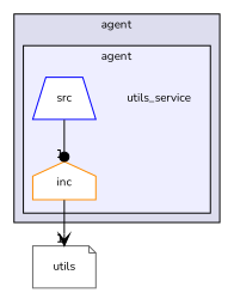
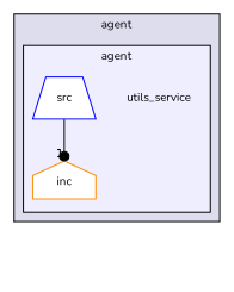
  digraph {
    compound=true
    fontname=Nunito
    node [color=darkorange fontname=Nunito fontsize=10 fillcolor=white style=filled]
    edge [fontname=Nunito headlabel=1 labeldistance=1.5 labelfontname=Helvetica labelfontsize=10]
    n1 [label=utils_service shape=plaintext fillcolor="" style=""]
    n2 [label=inc shape=house]
    n3 [color=blue label=src shape=trapezium]
-   n4 [color=gray40 label=utils shape=note]
    subgraph cluster_1 {
      bgcolor="#ddddee"
      fontsize=10
      label=agent
      pencolor=black
      subgraph cluster_2 {
        bgcolor="#eeeeff"
        fontsize=10
        label=agent
        pencolor=black
        n1
        n2
        n3
      }
    }
-   n2 -> n4 [arrowhead=vee]
    n3 -> n2 [arrowhead=dot]
  }
